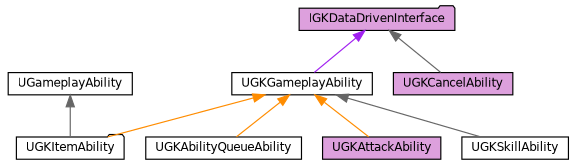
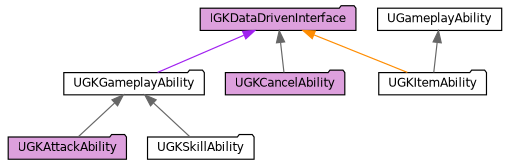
  digraph {
    rankdir=TB
    node [color=black fillcolor=white fontname=Helvetica fontsize=10 shape=box style=filled]
    edge [color=gray40 dir=back fontname=Helvetica fontsize=10 labelfontname=Helvetica labelfontsize=10 style=solid]
-   n1 [fontcolor=black height=0.2 label=UGKGameplayAbility width=0.4]
-   n2 [height=0.2 label=UGKAbilityQueueAbility width=0.4]
-   n3 [fillcolor=plum height=0.2 label=UGKAttackAbility width=0.4]
+   n1 [fontcolor=black height=0.2 label=UGKGameplayAbility shape=folder width=0.4]
+   n3 [fillcolor=plum height=0.2 label=UGKAttackAbility shape=folder width=0.4]
    n4 [height=0.2 label=UGKItemAbility shape=folder width=0.4]
-   n5 [height=0.2 label=UGKSkillAbility width=0.4]
-   n6 [fillcolor=plum height=0.2 label=UGKCancelAbility width=0.4]
+   n5 [height=0.2 label=UGKSkillAbility shape=folder width=0.4]
+   n6 [fillcolor=plum height=0.2 label=UGKCancelAbility shape=folder width=0.4]
    n7 [height=0.2 label=UGameplayAbility width=0.4]
    n8 [fillcolor=plum height=0.2 label=IGKDataDrivenInterface shape=folder width=0.4]
-   n1 -> n2 [color=darkorange]
-   n1 -> n3 [color=darkorange]
-   n1 -> n4 [color=darkorange]
+   n1 -> n3
+   n8 -> n4 [color=darkorange]
    n1 -> n5
    n7 -> n4
    n8 -> n1 [color=purple]
    n8 -> n6
  }
